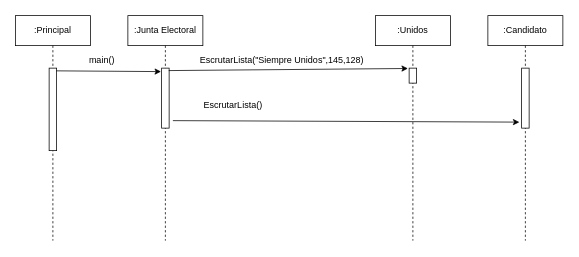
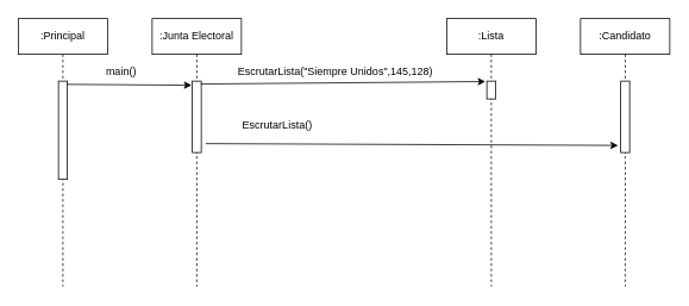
  <mxCell id="0" />
  <mxCell id="1" parent="0" />
  <mxCell id="2" value=":Principal" style="shape=umlLifeline;perimeter=lifelinePerimeter;whiteSpace=wrap;html=1;container=1;collapsible=0;recursiveResize=0;outlineConnect=0;" vertex="1" parent="1"><mxGeometry x="20" y="20" width="100" height="300" as="geometry" /></mxCell>
  <mxCell id="3" value="" style="html=1;points=[];perimeter=orthogonalPerimeter;" vertex="1" parent="2"><mxGeometry x="45" y="70" width="10" height="110" as="geometry" /></mxCell>
- <mxCell id="4" value=":Unidos" style="shape=umlLifeline;perimeter=lifelinePerimeter;whiteSpace=wrap;html=1;container=1;collapsible=0;recursiveResize=0;outlineConnect=0;" vertex="1" parent="1"><mxGeometry x="500" y="20" width="100" height="300" as="geometry" /></mxCell>
+ <mxCell id="4" value=":Lista" style="shape=umlLifeline;perimeter=lifelinePerimeter;whiteSpace=wrap;html=1;container=1;collapsible=0;recursiveResize=0;outlineConnect=0;" vertex="1" parent="1"><mxGeometry x="500" y="20" width="100" height="300" as="geometry" /></mxCell>
  <mxCell id="5" value="" style="html=1;points=[];perimeter=orthogonalPerimeter;" vertex="1" parent="4"><mxGeometry x="45" y="70" width="10" height="20" as="geometry" /></mxCell>
  <mxCell id="6" value=":Junta Electoral" style="shape=umlLifeline;perimeter=lifelinePerimeter;whiteSpace=wrap;html=1;container=1;collapsible=0;recursiveResize=0;outlineConnect=0;" vertex="1" parent="1"><mxGeometry x="170" y="20" width="100" height="300" as="geometry" /></mxCell>
  <mxCell id="7" value="" style="html=1;points=[];perimeter=orthogonalPerimeter;" vertex="1" parent="6"><mxGeometry x="45" y="70" width="10" height="80" as="geometry" /></mxCell>
  <mxCell id="8" value="" style="endArrow=classic;html=1;exitX=0.95;exitY=0.033;exitDx=0;exitDy=0;exitPerimeter=0;entryX=-0.081;entryY=0.058;entryDx=0;entryDy=0;entryPerimeter=0;" edge="1" parent="1" source="3" target="7"><mxGeometry width="50" height="50" relative="1" as="geometry"><mxPoint x="370" y="270" as="sourcePoint" /><mxPoint x="210" y="94" as="targetPoint" /></mxGeometry></mxCell>
  <mxCell id="9" value="main()" style="text;html=1;align=center;verticalAlign=middle;resizable=0;points=[];autosize=1;strokeColor=none;" vertex="1" parent="1"><mxGeometry x="110" y="70" width="50" height="20" as="geometry" /></mxCell>
  <mxCell id="10" value="" style="endArrow=classic;html=1;exitX=0.945;exitY=0.041;exitDx=0;exitDy=0;exitPerimeter=0;entryX=-0.159;entryY=0.024;entryDx=0;entryDy=0;entryPerimeter=0;" edge="1" parent="1" source="7" target="5"><mxGeometry width="50" height="50" relative="1" as="geometry"><mxPoint x="270" y="200" as="sourcePoint" /><mxPoint x="320" y="150" as="targetPoint" /></mxGeometry></mxCell>
  <mxCell id="11" value="EscrutarLista(&quot;Siempre Unidos&quot;,145,128)" style="text;html=1;align=center;verticalAlign=middle;resizable=0;points=[];autosize=1;strokeColor=none;" vertex="1" parent="1"><mxGeometry x="260" y="70" width="230" height="20" as="geometry" /></mxCell>
  <mxCell id="12" value=":Candidato" style="shape=umlLifeline;perimeter=lifelinePerimeter;whiteSpace=wrap;html=1;container=1;collapsible=0;recursiveResize=0;outlineConnect=0;" vertex="1" parent="1"><mxGeometry x="650" y="20" width="100" height="300" as="geometry" /></mxCell>
  <mxCell id="13" value="" style="html=1;points=[];perimeter=orthogonalPerimeter;" vertex="1" parent="12"><mxGeometry x="45" y="70" width="10" height="80" as="geometry" /></mxCell>
  <mxCell id="14" value="" style="endArrow=classic;html=1;exitX=1.5;exitY=0.875;exitDx=0;exitDy=0;exitPerimeter=0;entryX=-0.3;entryY=0.9;entryDx=0;entryDy=0;entryPerimeter=0;" edge="1" parent="1" source="7" target="13"><mxGeometry width="50" height="50" relative="1" as="geometry"><mxPoint x="360" y="210" as="sourcePoint" /><mxPoint x="410" y="160" as="targetPoint" /></mxGeometry></mxCell>
  <mxCell id="15" value="EscrutarLista()" style="text;html=1;align=center;verticalAlign=middle;resizable=0;points=[];autosize=1;strokeColor=none;" vertex="1" parent="1"><mxGeometry x="250" y="130" width="120" height="20" as="geometry" /></mxCell>
